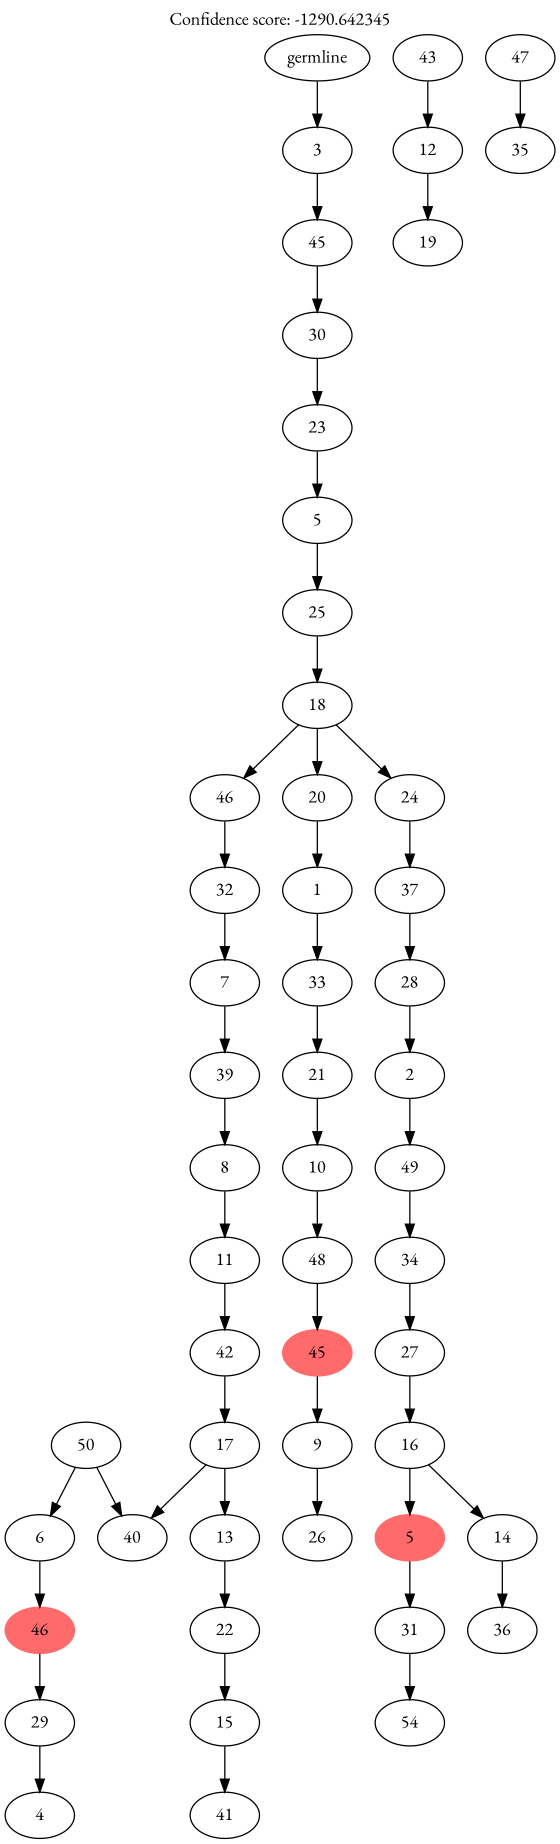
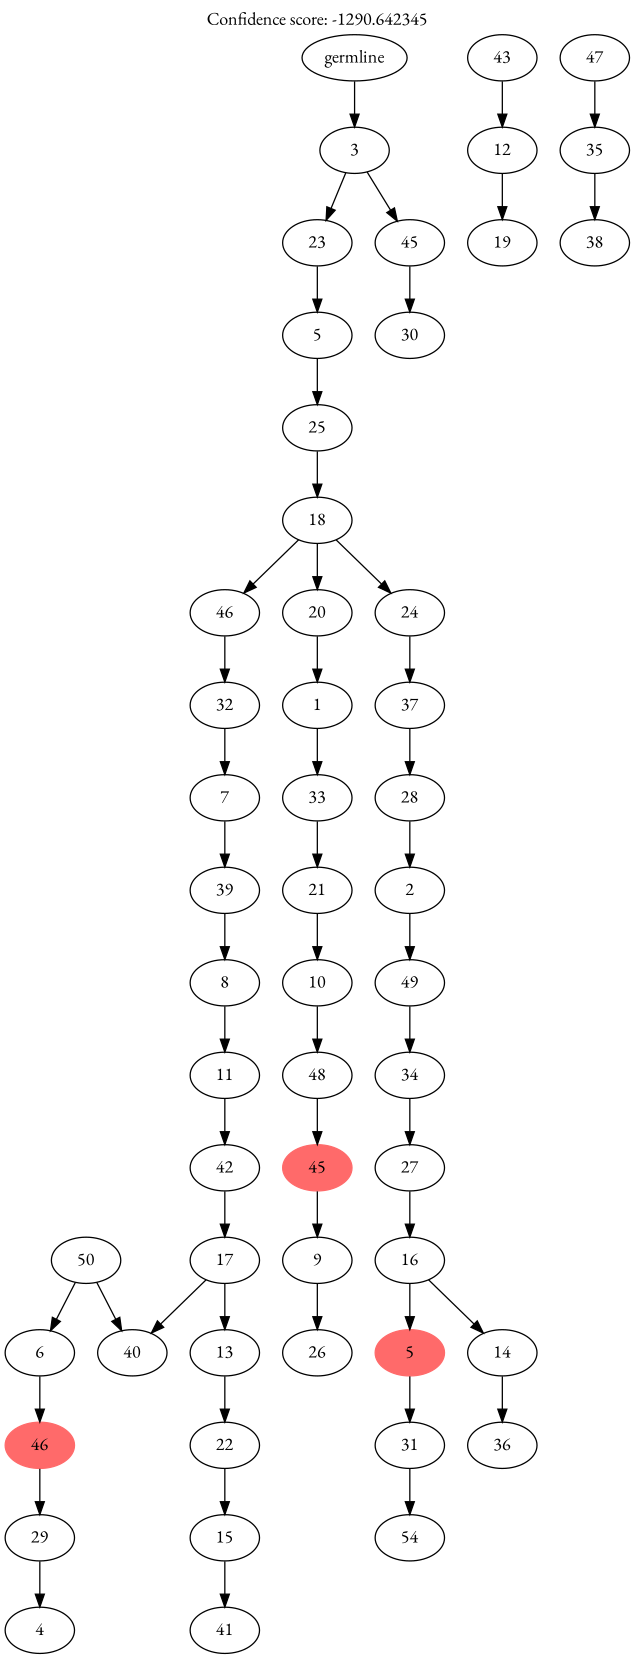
  digraph {
    fontname="EB Garamond"
    label="Confidence score: -1290.642345"
    labelloc=t
    node [fontname="EB Garamond"]
    edge [fontname="EB Garamond"]
    n1 [label=29]
    n2 [label=4]
    n3 [color=indianred1 label=46 style=filled]
    n4 [label=6]
    n5 [label=50]
    n6 [label=40]
    n7 [label=15]
    n8 [label=41]
    n9 [label=22]
    n10 [label=13]
    n11 [label=17]
    n12 [label=42]
    n13 [label=11]
    n14 [label=8]
    n15 [label=39]
    n16 [label=7]
    n17 [label=32]
    n18 [label=46]
    n19 [label=12]
    n20 [label=19]
    n21 [label=43]
+   n22 [label=38]
    n23 [label=35]
    n24 [label=47]
    n25 [label=26]
    n26 [label=9]
    n27 [color=indianred1 label=45 style=filled]
    n28 [label=48]
    n29 [label=10]
    n30 [label=21]
    n31 [label=33]
    n32 [label=1]
    n33 [label=20]
    n34 [label=31]
    n35 [label=54]
    n36 [color=indianred1 label=5 style=filled]
    n37 [label=14]
    n38 [label=36]
    n39 [label=16]
    n40 [label=27]
    n41 [label=34]
    n42 [label=49]
    n43 [label=2]
    n44 [label=28]
    n45 [label=37]
    n46 [label=24]
    n47 [label=18]
    n48 [label=25]
    n49 [label=5]
    n50 [label=23]
    n51 [label=30]
    n52 [label=45]
    n53 [label=3]
    n54 [label=germline]
    n1 -> n2
    n3 -> n1
    n4 -> n3
    n5 -> n4
    n5 -> n6
    n7 -> n8
    n9 -> n7
    n10 -> n9
    n11 -> n6
    n11 -> n10
    n12 -> n11
    n13 -> n12
    n14 -> n13
    n15 -> n14
    n16 -> n15
    n17 -> n16
    n18 -> n17
    n19 -> n20
    n21 -> n19
+   n23 -> n22
    n24 -> n23
    n26 -> n25
    n27 -> n26
    n28 -> n27
    n29 -> n28
    n30 -> n29
    n31 -> n30
    n32 -> n31
    n33 -> n32
    n34 -> n35
    n36 -> n34
    n37 -> n38
    n39 -> n36
    n39 -> n37
    n40 -> n39
    n41 -> n40
    n42 -> n41
    n43 -> n42
    n44 -> n43
    n45 -> n44
    n46 -> n45
    n47 -> n18
    n47 -> n33
    n47 -> n46
    n48 -> n47
    n49 -> n48
    n50 -> n49
-   n51 -> n50
+   n53 -> n50
    n52 -> n51
    n53 -> n52
    n54 -> n53
  }
